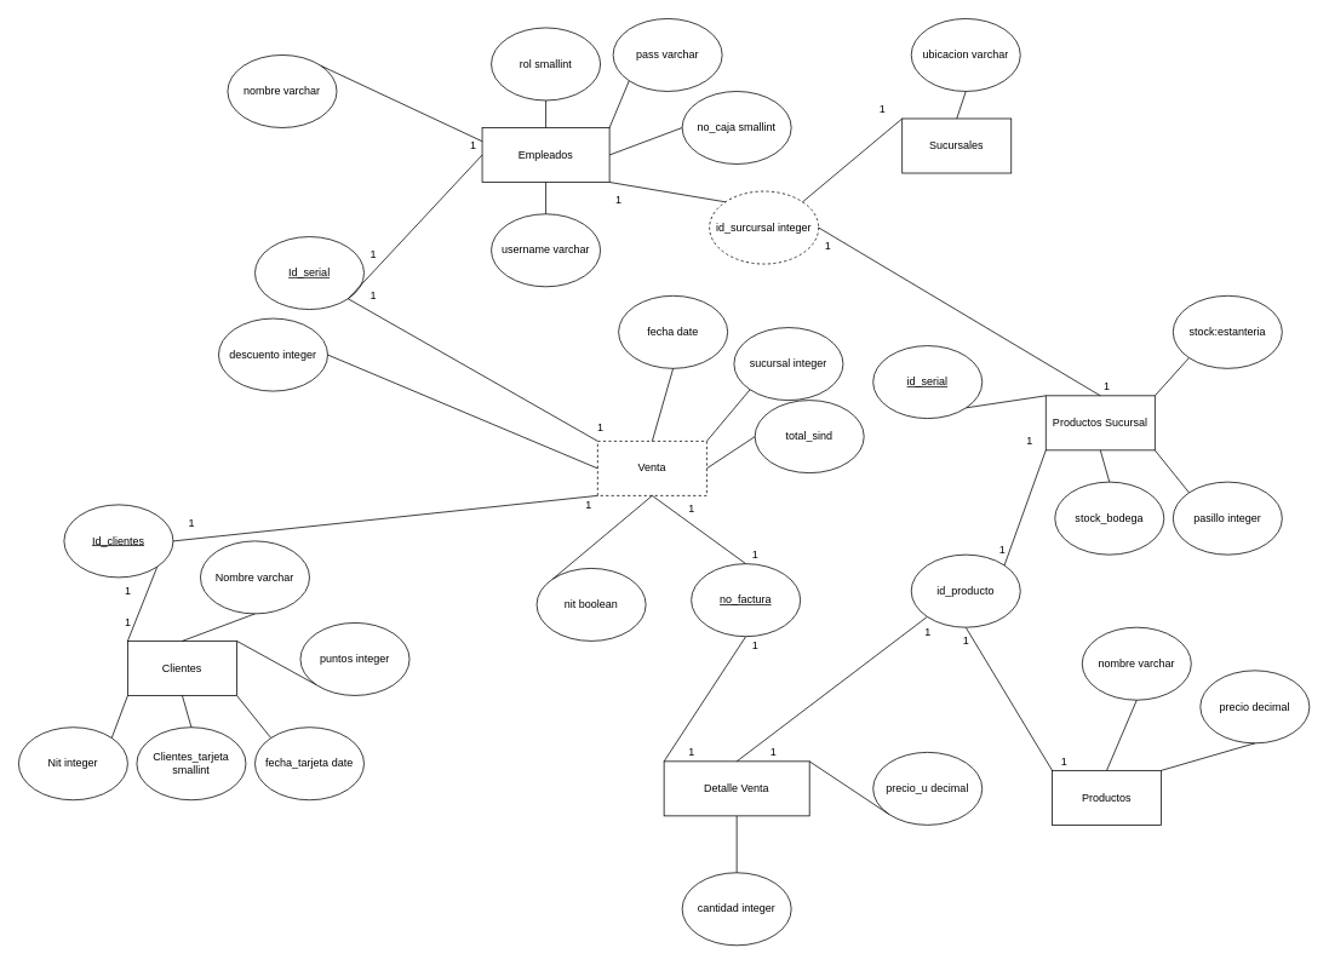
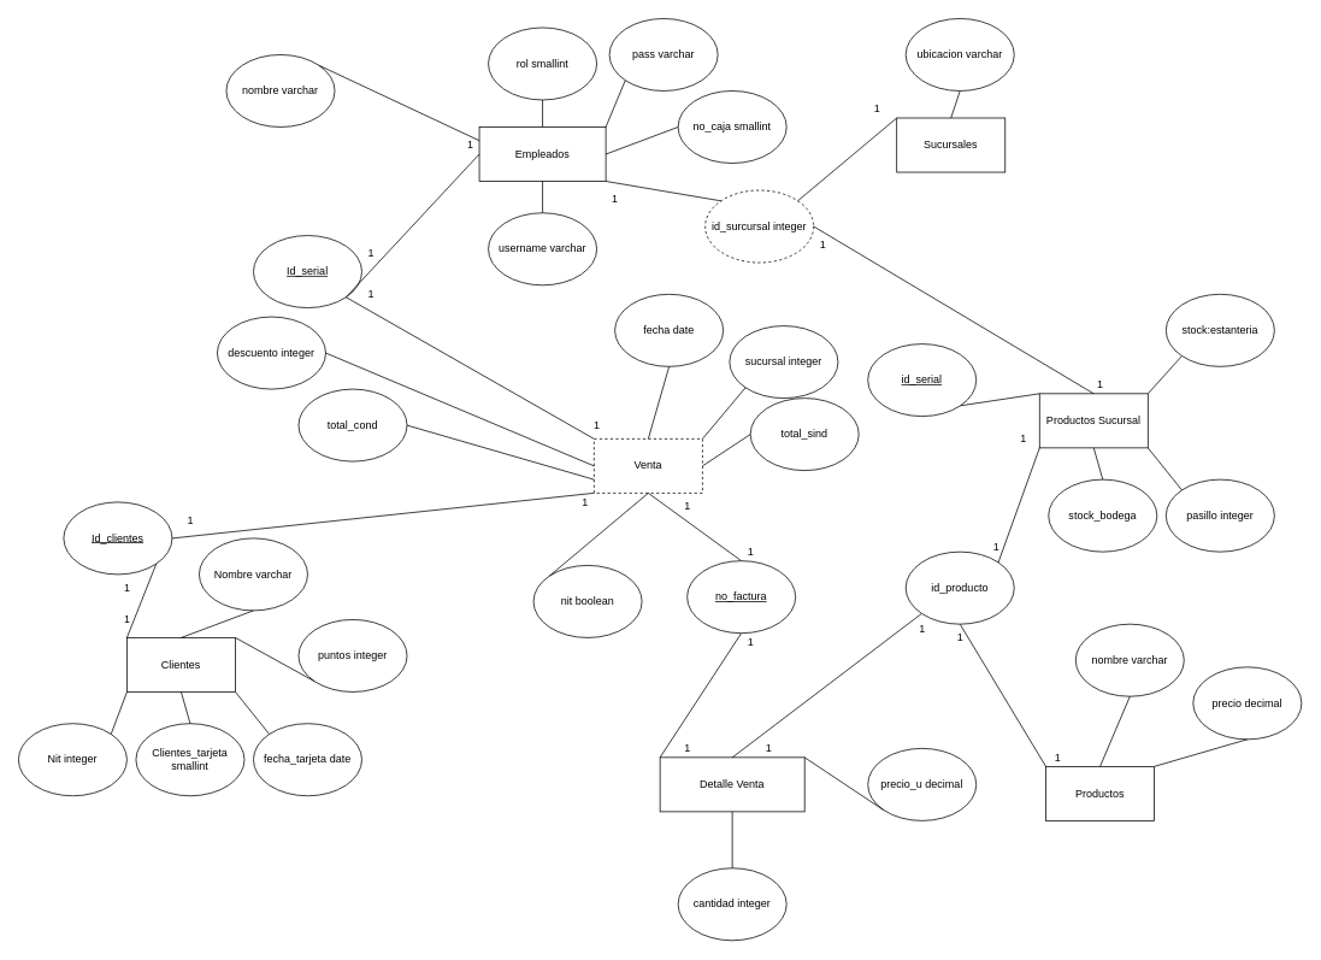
  <mxCell id="0" />
  <mxCell id="1" parent="0" />
  <mxCell id="2" value="Clientes" style="rounded=0;whiteSpace=wrap;html=1;" parent="1" vertex="1"><mxGeometry x="140" y="705" width="120" height="60" as="geometry" /></mxCell>
  <mxCell id="3" value="&lt;u&gt;Id_clientes&lt;/u&gt;" style="ellipse;whiteSpace=wrap;html=1;" parent="1" vertex="1"><mxGeometry x="70" y="555" width="120" height="80" as="geometry" /></mxCell>
  <mxCell id="4" value="" style="endArrow=none;html=1;rounded=0;entryX=1;entryY=1;entryDx=0;entryDy=0;exitX=0;exitY=0;exitDx=0;exitDy=0;" parent="1" source="2" target="3" edge="1"><mxGeometry width="50" height="50" relative="1" as="geometry"><mxPoint x="120" y="695" as="sourcePoint" /><mxPoint x="170" y="645" as="targetPoint" /></mxGeometry></mxCell>
  <mxCell id="5" value="Nit integer" style="ellipse;whiteSpace=wrap;html=1;" parent="1" vertex="1"><mxGeometry x="20" y="800" width="120" height="80" as="geometry" /></mxCell>
  <mxCell id="6" value="" style="endArrow=none;html=1;rounded=0;entryX=0;entryY=1;entryDx=0;entryDy=0;exitX=1;exitY=0;exitDx=0;exitDy=0;" parent="1" source="5" target="2" edge="1"><mxGeometry width="50" height="50" relative="1" as="geometry"><mxPoint x="170" y="815" as="sourcePoint" /><mxPoint x="170" y="825" as="targetPoint" /></mxGeometry></mxCell>
  <mxCell id="7" value="Clientes_tarjeta smallint" style="ellipse;whiteSpace=wrap;html=1;" parent="1" vertex="1"><mxGeometry x="150" y="800" width="120" height="80" as="geometry" /></mxCell>
  <mxCell id="8" value="Nombre varchar" style="ellipse;whiteSpace=wrap;html=1;" parent="1" vertex="1"><mxGeometry x="220" y="595" width="120" height="80" as="geometry" /></mxCell>
  <mxCell id="9" value="" style="endArrow=none;html=1;rounded=0;entryX=0.5;entryY=1;entryDx=0;entryDy=0;exitX=0.5;exitY=0;exitDx=0;exitDy=0;" parent="1" source="2" target="8" edge="1"><mxGeometry width="50" height="50" relative="1" as="geometry"><mxPoint x="220" y="695" as="sourcePoint" /><mxPoint x="190" y="745" as="targetPoint" /></mxGeometry></mxCell>
  <mxCell id="10" value="" style="endArrow=none;html=1;rounded=0;entryX=0.5;entryY=1;entryDx=0;entryDy=0;exitX=0.5;exitY=0;exitDx=0;exitDy=0;" parent="1" source="7" target="2" edge="1"><mxGeometry width="50" height="50" relative="1" as="geometry"><mxPoint x="210" y="795" as="sourcePoint" /><mxPoint x="230" y="775" as="targetPoint" /></mxGeometry></mxCell>
  <mxCell id="11" value="puntos integer" style="ellipse;whiteSpace=wrap;html=1;" parent="1" vertex="1"><mxGeometry x="330" y="685" width="120" height="80" as="geometry" /></mxCell>
  <mxCell id="12" value="fecha_tarjeta date" style="ellipse;whiteSpace=wrap;html=1;" parent="1" vertex="1"><mxGeometry x="280" y="800" width="120" height="80" as="geometry" /></mxCell>
  <mxCell id="13" value="" style="endArrow=none;html=1;rounded=0;entryX=1;entryY=1;entryDx=0;entryDy=0;exitX=0;exitY=0;exitDx=0;exitDy=0;" parent="1" source="12" target="2" edge="1"><mxGeometry width="50" height="50" relative="1" as="geometry"><mxPoint x="290" y="812" as="sourcePoint" /><mxPoint x="308" y="765" as="targetPoint" /></mxGeometry></mxCell>
  <mxCell id="14" value="" style="endArrow=none;html=1;rounded=0;entryX=0;entryY=1;entryDx=0;entryDy=0;exitX=1;exitY=0;exitDx=0;exitDy=0;" parent="1" source="2" target="11" edge="1"><mxGeometry width="50" height="50" relative="1" as="geometry"><mxPoint x="150" y="715" as="sourcePoint" /><mxPoint x="132" y="673" as="targetPoint" /></mxGeometry></mxCell>
  <mxCell id="15" value="Detalle Venta" style="rounded=0;whiteSpace=wrap;html=1;" parent="1" vertex="1"><mxGeometry x="730" y="837.5" width="160" height="60" as="geometry" /></mxCell>
  <mxCell id="16" value="" style="endArrow=none;html=1;rounded=0;entryX=0.5;entryY=1;entryDx=0;entryDy=0;exitX=0;exitY=0;exitDx=0;exitDy=0;" parent="1" source="15" target="78" edge="1"><mxGeometry width="50" height="50" relative="1" as="geometry"><mxPoint x="650" y="827.5" as="sourcePoint" /><mxPoint x="652.426" y="775.784" as="targetPoint" /></mxGeometry></mxCell>
  <mxCell id="17" value="cantidad integer" style="ellipse;whiteSpace=wrap;html=1;" parent="1" vertex="1"><mxGeometry x="750" y="960" width="120" height="80" as="geometry" /></mxCell>
  <mxCell id="18" value="" style="endArrow=none;html=1;rounded=0;entryX=0;entryY=1;entryDx=0;entryDy=0;exitX=0.5;exitY=0;exitDx=0;exitDy=0;" parent="1" source="15" target="50" edge="1"><mxGeometry width="50" height="50" relative="1" as="geometry"><mxPoint x="750" y="827.5" as="sourcePoint" /><mxPoint x="950" y="775" as="targetPoint" /></mxGeometry></mxCell>
  <mxCell id="19" value="" style="endArrow=none;html=1;rounded=0;entryX=0.5;entryY=1;entryDx=0;entryDy=0;exitX=0.5;exitY=0;exitDx=0;exitDy=0;" parent="1" source="17" target="15" edge="1"><mxGeometry width="50" height="50" relative="1" as="geometry"><mxPoint x="480" y="912.5" as="sourcePoint" /><mxPoint x="500" y="892.5" as="targetPoint" /></mxGeometry></mxCell>
  <mxCell id="20" value="precio_u decimal" style="ellipse;whiteSpace=wrap;html=1;" parent="1" vertex="1"><mxGeometry x="960" y="827.5" width="120" height="80" as="geometry" /></mxCell>
  <mxCell id="21" value="" style="endArrow=none;html=1;rounded=0;entryX=0;entryY=1;entryDx=0;entryDy=0;exitX=1;exitY=0;exitDx=0;exitDy=0;" parent="1" source="15" target="20" edge="1"><mxGeometry width="50" height="50" relative="1" as="geometry"><mxPoint x="680" y="847.5" as="sourcePoint" /><mxPoint x="662" y="805.5" as="targetPoint" /></mxGeometry></mxCell>
  <mxCell id="22" value="Empleados" style="rounded=0;whiteSpace=wrap;html=1;" parent="1" vertex="1"><mxGeometry x="530" y="140" width="140" height="60" as="geometry" /></mxCell>
  <mxCell id="23" value="&lt;u&gt;Id_serial&lt;/u&gt;" style="ellipse;whiteSpace=wrap;html=1;" parent="1" vertex="1"><mxGeometry x="280" y="260" width="120" height="80" as="geometry" /></mxCell>
  <mxCell id="24" value="" style="endArrow=none;html=1;rounded=0;entryX=1;entryY=1;entryDx=0;entryDy=0;exitX=0;exitY=0.5;exitDx=0;exitDy=0;" parent="1" source="22" target="23" edge="1"><mxGeometry width="50" height="50" relative="1" as="geometry"><mxPoint x="510" y="130" as="sourcePoint" /><mxPoint x="560" y="80" as="targetPoint" /></mxGeometry></mxCell>
  <mxCell id="25" value="nombre varchar" style="ellipse;whiteSpace=wrap;html=1;" parent="1" vertex="1"><mxGeometry x="250" y="60" width="120" height="80" as="geometry" /></mxCell>
  <mxCell id="26" value="" style="endArrow=none;html=1;rounded=0;entryX=0;entryY=0.25;entryDx=0;entryDy=0;exitX=1;exitY=0;exitDx=0;exitDy=0;" parent="1" source="25" target="22" edge="1"><mxGeometry width="50" height="50" relative="1" as="geometry"><mxPoint x="560" y="250" as="sourcePoint" /><mxPoint x="560" y="260" as="targetPoint" /></mxGeometry></mxCell>
  <mxCell id="27" value="username varchar" style="ellipse;whiteSpace=wrap;html=1;" parent="1" vertex="1"><mxGeometry x="540" y="235" width="120" height="80" as="geometry" /></mxCell>
  <mxCell id="28" value="rol smallint" style="ellipse;whiteSpace=wrap;html=1;" parent="1" vertex="1"><mxGeometry x="540" y="30" width="120" height="80" as="geometry" /></mxCell>
  <mxCell id="29" value="" style="endArrow=none;html=1;rounded=0;entryX=0.5;entryY=1;entryDx=0;entryDy=0;exitX=0.5;exitY=0;exitDx=0;exitDy=0;" parent="1" source="22" target="28" edge="1"><mxGeometry width="50" height="50" relative="1" as="geometry"><mxPoint x="610" y="130" as="sourcePoint" /><mxPoint x="580" y="180" as="targetPoint" /></mxGeometry></mxCell>
  <mxCell id="30" value="" style="endArrow=none;html=1;rounded=0;entryX=0.5;entryY=1;entryDx=0;entryDy=0;exitX=0.5;exitY=0;exitDx=0;exitDy=0;" parent="1" source="27" target="22" edge="1"><mxGeometry width="50" height="50" relative="1" as="geometry"><mxPoint x="600" y="230" as="sourcePoint" /><mxPoint x="620" y="210" as="targetPoint" /></mxGeometry></mxCell>
  <mxCell id="31" value="pass varchar" style="ellipse;whiteSpace=wrap;html=1;" parent="1" vertex="1"><mxGeometry x="674" y="20" width="120" height="80" as="geometry" /></mxCell>
  <mxCell id="32" value="id_surcursal integer" style="ellipse;whiteSpace=wrap;html=1;dashed=1;" parent="1" vertex="1"><mxGeometry x="780" y="210" width="120" height="80" as="geometry" /></mxCell>
  <mxCell id="33" value="" style="endArrow=none;html=1;rounded=0;entryX=1;entryY=1;entryDx=0;entryDy=0;exitX=0;exitY=0;exitDx=0;exitDy=0;" parent="1" source="32" target="22" edge="1"><mxGeometry width="50" height="50" relative="1" as="geometry"><mxPoint x="680" y="247" as="sourcePoint" /><mxPoint x="698" y="200" as="targetPoint" /></mxGeometry></mxCell>
  <mxCell id="34" value="" style="endArrow=none;html=1;rounded=0;entryX=0;entryY=1;entryDx=0;entryDy=0;exitX=1;exitY=0;exitDx=0;exitDy=0;" parent="1" source="22" target="31" edge="1"><mxGeometry width="50" height="50" relative="1" as="geometry"><mxPoint x="540" y="150" as="sourcePoint" /><mxPoint x="522" y="108" as="targetPoint" /></mxGeometry></mxCell>
  <mxCell id="35" value="no_caja smallint" style="ellipse;whiteSpace=wrap;html=1;" parent="1" vertex="1"><mxGeometry x="750" y="100" width="120" height="80" as="geometry" /></mxCell>
  <mxCell id="36" value="" style="endArrow=none;html=1;rounded=0;entryX=0;entryY=0.5;entryDx=0;entryDy=0;exitX=1;exitY=0.5;exitDx=0;exitDy=0;" parent="1" source="22" target="35" edge="1"><mxGeometry width="50" height="50" relative="1" as="geometry"><mxPoint x="590" y="260" as="sourcePoint" /><mxPoint x="640" y="210" as="targetPoint" /></mxGeometry></mxCell>
  <mxCell id="37" value="Productos" style="rounded=0;whiteSpace=wrap;html=1;" parent="1" vertex="1"><mxGeometry x="1157" y="847.5" width="120" height="60" as="geometry" /></mxCell>
  <mxCell id="38" value="" style="endArrow=none;html=1;rounded=0;entryX=0.5;entryY=1;entryDx=0;entryDy=0;exitX=0;exitY=0;exitDx=0;exitDy=0;" parent="1" source="37" target="50" edge="1"><mxGeometry width="50" height="50" relative="1" as="geometry"><mxPoint x="1190" y="827.5" as="sourcePoint" /><mxPoint x="1162.426" y="693.284" as="targetPoint" /></mxGeometry></mxCell>
  <mxCell id="39" value="nombre varchar" style="ellipse;whiteSpace=wrap;html=1;" parent="1" vertex="1"><mxGeometry x="1190" y="690" width="120" height="80" as="geometry" /></mxCell>
  <mxCell id="40" value="" style="endArrow=none;html=1;rounded=0;entryX=0.5;entryY=1;entryDx=0;entryDy=0;exitX=0.5;exitY=0;exitDx=0;exitDy=0;" parent="1" source="37" target="39" edge="1"><mxGeometry width="50" height="50" relative="1" as="geometry"><mxPoint x="1290" y="827.5" as="sourcePoint" /><mxPoint x="1260" y="877.5" as="targetPoint" /></mxGeometry></mxCell>
  <mxCell id="41" value="precio decimal" style="ellipse;whiteSpace=wrap;html=1;" parent="1" vertex="1"><mxGeometry x="1320" y="737.5" width="120" height="80" as="geometry" /></mxCell>
  <mxCell id="42" value="" style="endArrow=none;html=1;rounded=0;entryX=0.5;entryY=1;entryDx=0;entryDy=0;exitX=1;exitY=0;exitDx=0;exitDy=0;" parent="1" source="37" target="41" edge="1"><mxGeometry width="50" height="50" relative="1" as="geometry"><mxPoint x="1220" y="847.5" as="sourcePoint" /><mxPoint x="1202" y="805.5" as="targetPoint" /></mxGeometry></mxCell>
  <mxCell id="43" value="Sucursales" style="rounded=0;whiteSpace=wrap;html=1;" parent="1" vertex="1"><mxGeometry x="992" y="130" width="120" height="60" as="geometry" /></mxCell>
  <mxCell id="44" value="" style="endArrow=none;html=1;rounded=0;entryX=1;entryY=0;entryDx=0;entryDy=0;exitX=0;exitY=0;exitDx=0;exitDy=0;" parent="1" source="43" target="32" edge="1"><mxGeometry width="50" height="50" relative="1" as="geometry"><mxPoint x="972" y="120" as="sourcePoint" /><mxPoint x="974.426" y="88.284" as="targetPoint" /></mxGeometry></mxCell>
  <mxCell id="45" value="ubicacion varchar" style="ellipse;whiteSpace=wrap;html=1;" parent="1" vertex="1"><mxGeometry x="1002" y="20" width="120" height="80" as="geometry" /></mxCell>
  <mxCell id="46" value="" style="endArrow=none;html=1;rounded=0;entryX=0.5;entryY=1;entryDx=0;entryDy=0;exitX=0.5;exitY=0;exitDx=0;exitDy=0;" parent="1" source="43" target="45" edge="1"><mxGeometry width="50" height="50" relative="1" as="geometry"><mxPoint x="1072" y="120" as="sourcePoint" /><mxPoint x="1042" y="170" as="targetPoint" /></mxGeometry></mxCell>
  <mxCell id="47" value="Productos Sucursal" style="rounded=0;whiteSpace=wrap;html=1;" parent="1" vertex="1"><mxGeometry x="1150" y="435" width="120" height="60" as="geometry" /></mxCell>
  <mxCell id="48" value="&lt;u&gt;id_serial&lt;/u&gt;" style="ellipse;whiteSpace=wrap;html=1;" parent="1" vertex="1"><mxGeometry x="960" y="380" width="120" height="80" as="geometry" /></mxCell>
  <mxCell id="49" value="" style="endArrow=none;html=1;rounded=0;entryX=1;entryY=1;entryDx=0;entryDy=0;exitX=0;exitY=0;exitDx=0;exitDy=0;" parent="1" source="47" target="48" edge="1"><mxGeometry width="50" height="50" relative="1" as="geometry"><mxPoint x="1130" y="425" as="sourcePoint" /><mxPoint x="1180" y="375" as="targetPoint" /></mxGeometry></mxCell>
  <mxCell id="50" value="id_producto" style="ellipse;whiteSpace=wrap;html=1;" parent="1" vertex="1"><mxGeometry x="1002" y="610" width="120" height="80" as="geometry" /></mxCell>
  <mxCell id="51" value="" style="endArrow=none;html=1;rounded=0;entryX=0;entryY=1;entryDx=0;entryDy=0;exitX=1;exitY=0;exitDx=0;exitDy=0;" parent="1" source="50" target="47" edge="1"><mxGeometry width="50" height="50" relative="1" as="geometry"><mxPoint x="1180" y="545" as="sourcePoint" /><mxPoint x="1180" y="555" as="targetPoint" /></mxGeometry></mxCell>
  <mxCell id="52" value="stock_bodega" style="ellipse;whiteSpace=wrap;html=1;" parent="1" vertex="1"><mxGeometry x="1160" y="530" width="120" height="80" as="geometry" /></mxCell>
  <mxCell id="53" value="" style="endArrow=none;html=1;rounded=0;entryX=1;entryY=0.5;entryDx=0;entryDy=0;exitX=0.5;exitY=0;exitDx=0;exitDy=0;" parent="1" source="47" target="32" edge="1"><mxGeometry width="50" height="50" relative="1" as="geometry"><mxPoint x="1230" y="425" as="sourcePoint" /><mxPoint x="1220" y="405" as="targetPoint" /></mxGeometry></mxCell>
  <mxCell id="54" value="" style="endArrow=none;html=1;rounded=0;entryX=0.5;entryY=1;entryDx=0;entryDy=0;exitX=0.5;exitY=0;exitDx=0;exitDy=0;" parent="1" source="52" target="47" edge="1"><mxGeometry width="50" height="50" relative="1" as="geometry"><mxPoint x="1220" y="525" as="sourcePoint" /><mxPoint x="1240" y="505" as="targetPoint" /></mxGeometry></mxCell>
  <mxCell id="55" value="stock:estanteria" style="ellipse;whiteSpace=wrap;html=1;" parent="1" vertex="1"><mxGeometry x="1290" y="325" width="120" height="80" as="geometry" /></mxCell>
  <mxCell id="56" value="pasillo integer" style="ellipse;whiteSpace=wrap;html=1;" parent="1" vertex="1"><mxGeometry x="1290" y="530" width="120" height="80" as="geometry" /></mxCell>
  <mxCell id="57" value="" style="endArrow=none;html=1;rounded=0;entryX=1;entryY=1;entryDx=0;entryDy=0;exitX=0;exitY=0;exitDx=0;exitDy=0;" parent="1" source="56" target="47" edge="1"><mxGeometry width="50" height="50" relative="1" as="geometry"><mxPoint x="1300" y="542" as="sourcePoint" /><mxPoint x="1318" y="495" as="targetPoint" /></mxGeometry></mxCell>
  <mxCell id="58" value="" style="endArrow=none;html=1;rounded=0;entryX=0;entryY=1;entryDx=0;entryDy=0;exitX=1;exitY=0;exitDx=0;exitDy=0;" parent="1" source="47" target="55" edge="1"><mxGeometry width="50" height="50" relative="1" as="geometry"><mxPoint x="1160" y="445" as="sourcePoint" /><mxPoint x="1142" y="403" as="targetPoint" /></mxGeometry></mxCell>
  <mxCell id="59" value="Venta" style="rounded=0;whiteSpace=wrap;html=1;dashed=1;" parent="1" vertex="1"><mxGeometry x="657" y="485" width="120" height="60" as="geometry" /></mxCell>
  <mxCell id="60" value="" style="endArrow=none;html=1;rounded=0;entryX=1;entryY=1;entryDx=0;entryDy=0;exitX=0;exitY=0;exitDx=0;exitDy=0;" parent="1" source="59" target="23" edge="1"><mxGeometry width="50" height="50" relative="1" as="geometry"><mxPoint x="637" y="475" as="sourcePoint" /><mxPoint x="602.426" y="428.284" as="targetPoint" /></mxGeometry></mxCell>
  <mxCell id="61" value="fecha date" style="ellipse;whiteSpace=wrap;html=1;" parent="1" vertex="1"><mxGeometry x="680" y="325" width="120" height="80" as="geometry" /></mxCell>
  <mxCell id="62" value="" style="endArrow=none;html=1;rounded=0;entryX=0.5;entryY=1;entryDx=0;entryDy=0;exitX=0.5;exitY=0;exitDx=0;exitDy=0;" parent="1" source="59" target="61" edge="1"><mxGeometry width="50" height="50" relative="1" as="geometry"><mxPoint x="737" y="475" as="sourcePoint" /><mxPoint x="707" y="525" as="targetPoint" /></mxGeometry></mxCell>
  <mxCell id="63" value="" style="endArrow=none;html=1;rounded=0;entryX=0.5;entryY=1;entryDx=0;entryDy=0;exitX=0.5;exitY=0;exitDx=0;exitDy=0;" parent="1" source="78" target="59" edge="1"><mxGeometry width="50" height="50" relative="1" as="geometry"><mxPoint x="700" y="625" as="sourcePoint" /><mxPoint x="747" y="555" as="targetPoint" /></mxGeometry></mxCell>
  <mxCell id="64" value="sucursal integer" style="ellipse;whiteSpace=wrap;html=1;" parent="1" vertex="1"><mxGeometry x="807" y="360" width="120" height="80" as="geometry" /></mxCell>
  <mxCell id="65" value="nit boolean" style="ellipse;whiteSpace=wrap;html=1;" parent="1" vertex="1"><mxGeometry x="590" y="625" width="120" height="80" as="geometry" /></mxCell>
  <mxCell id="66" value="" style="endArrow=none;html=1;rounded=0;entryX=0.5;entryY=1;entryDx=0;entryDy=0;exitX=0;exitY=0;exitDx=0;exitDy=0;" parent="1" source="65" target="59" edge="1"><mxGeometry width="50" height="50" relative="1" as="geometry"><mxPoint x="807" y="592" as="sourcePoint" /><mxPoint x="825" y="545" as="targetPoint" /></mxGeometry></mxCell>
  <mxCell id="67" value="" style="endArrow=none;html=1;rounded=0;entryX=0;entryY=1;entryDx=0;entryDy=0;exitX=1;exitY=0;exitDx=0;exitDy=0;" parent="1" source="59" target="64" edge="1"><mxGeometry width="50" height="50" relative="1" as="geometry"><mxPoint x="667" y="495" as="sourcePoint" /><mxPoint x="649" y="453" as="targetPoint" /></mxGeometry></mxCell>
  <mxCell id="68" value="total_sind" style="ellipse;whiteSpace=wrap;html=1;" parent="1" vertex="1"><mxGeometry x="830" y="440" width="120" height="80" as="geometry" /></mxCell>
  <mxCell id="69" value="" style="endArrow=none;html=1;rounded=0;entryX=0;entryY=0.5;entryDx=0;entryDy=0;exitX=1;exitY=0.5;exitDx=0;exitDy=0;" parent="1" source="59" target="68" edge="1"><mxGeometry width="50" height="50" relative="1" as="geometry"><mxPoint x="800" y="565" as="sourcePoint" /><mxPoint x="850" y="515" as="targetPoint" /></mxGeometry></mxCell>
  <mxCell id="70" value="descuento integer" style="ellipse;whiteSpace=wrap;html=1;" parent="1" vertex="1"><mxGeometry x="240" y="350" width="120" height="80" as="geometry" /></mxCell>
  <mxCell id="71" value="" style="endArrow=none;html=1;rounded=0;entryX=0;entryY=0.5;entryDx=0;entryDy=0;exitX=1;exitY=0.5;exitDx=0;exitDy=0;" parent="1" source="70" target="59" edge="1"><mxGeometry width="50" height="50" relative="1" as="geometry"><mxPoint x="630" y="565" as="sourcePoint" /><mxPoint x="680" y="515" as="targetPoint" /></mxGeometry></mxCell>
+ <mxCell id="72" value="total_cond" style="ellipse;whiteSpace=wrap;html=1;" parent="1" vertex="1"><mxGeometry x="330" y="430" width="120" height="80" as="geometry" /></mxCell>
+ <mxCell id="73" value="" style="endArrow=none;html=1;rounded=0;exitX=0;exitY=0.75;exitDx=0;exitDy=0;entryX=1;entryY=0.5;entryDx=0;entryDy=0;" parent="1" source="59" target="72" edge="1"><mxGeometry width="50" height="50" relative="1" as="geometry"><mxPoint x="630" y="565" as="sourcePoint" /><mxPoint x="600" y="565" as="targetPoint" /></mxGeometry></mxCell>
  <mxCell id="74" value="1" style="text;html=1;align=center;verticalAlign=middle;resizable=0;points=[];autosize=1;" vertex="1" parent="1"><mxGeometry x="960" y="110" width="20" height="20" as="geometry" /></mxCell>
  <mxCell id="75" value="1" style="text;html=1;align=center;verticalAlign=middle;resizable=0;points=[];autosize=1;" vertex="1" parent="1"><mxGeometry x="670" y="210" width="20" height="20" as="geometry" /></mxCell>
  <mxCell id="76" value="1" style="text;html=1;align=center;verticalAlign=middle;resizable=0;points=[];autosize=1;" vertex="1" parent="1"><mxGeometry x="650" y="460" width="20" height="20" as="geometry" /></mxCell>
  <mxCell id="77" value="1" style="text;html=1;align=center;verticalAlign=middle;resizable=0;points=[];autosize=1;" vertex="1" parent="1"><mxGeometry x="510" y="150" width="20" height="20" as="geometry" /></mxCell>
  <mxCell id="78" value="&lt;u&gt;no_factura&lt;/u&gt;" style="ellipse;whiteSpace=wrap;html=1;" vertex="1" parent="1"><mxGeometry x="760" y="620" width="120" height="80" as="geometry" /></mxCell>
  <mxCell id="79" value="" style="endArrow=none;html=1;exitX=1;exitY=0.5;exitDx=0;exitDy=0;entryX=0;entryY=1;entryDx=0;entryDy=0;" edge="1" parent="1" source="3" target="59"><mxGeometry width="50" height="50" relative="1" as="geometry"><mxPoint x="400" y="650" as="sourcePoint" /><mxPoint x="520" y="630" as="targetPoint" /></mxGeometry></mxCell>
  <mxCell id="80" value="1" style="text;html=1;align=center;verticalAlign=middle;resizable=0;points=[];autosize=1;" vertex="1" parent="1"><mxGeometry x="840" y="817.5" width="20" height="20" as="geometry" /></mxCell>
  <mxCell id="81" value="1" style="text;html=1;align=center;verticalAlign=middle;resizable=0;points=[];autosize=1;" vertex="1" parent="1"><mxGeometry x="130" y="675" width="20" height="20" as="geometry" /></mxCell>
  <mxCell id="82" value="1" style="text;html=1;align=center;verticalAlign=middle;resizable=0;points=[];autosize=1;" vertex="1" parent="1"><mxGeometry x="750" y="550" width="20" height="20" as="geometry" /></mxCell>
  <mxCell id="83" value="1" style="text;html=1;align=center;verticalAlign=middle;resizable=0;points=[];autosize=1;" vertex="1" parent="1"><mxGeometry x="750" y="817.5" width="20" height="20" as="geometry" /></mxCell>
  <mxCell id="84" value="1" style="text;html=1;align=center;verticalAlign=middle;resizable=0;points=[];autosize=1;" vertex="1" parent="1"><mxGeometry x="1207" y="415" width="20" height="20" as="geometry" /></mxCell>
  <mxCell id="85" value="1" style="text;html=1;align=center;verticalAlign=middle;resizable=0;points=[];autosize=1;" vertex="1" parent="1"><mxGeometry x="900" y="260" width="20" height="20" as="geometry" /></mxCell>
  <mxCell id="86" value="1" style="text;html=1;align=center;verticalAlign=middle;resizable=0;points=[];autosize=1;" vertex="1" parent="1"><mxGeometry x="1122" y="475" width="20" height="20" as="geometry" /></mxCell>
  <mxCell id="87" value="1" style="text;html=1;align=center;verticalAlign=middle;resizable=0;points=[];autosize=1;" vertex="1" parent="1"><mxGeometry x="1160" y="827.5" width="20" height="20" as="geometry" /></mxCell>
  <mxCell id="88" value="1" style="text;html=1;align=center;verticalAlign=middle;resizable=0;points=[];autosize=1;" vertex="1" parent="1"><mxGeometry x="1010" y="685" width="20" height="20" as="geometry" /></mxCell>
  <mxCell id="89" value="1" style="text;html=1;align=center;verticalAlign=middle;resizable=0;points=[];autosize=1;" vertex="1" parent="1"><mxGeometry x="1052" y="695" width="20" height="20" as="geometry" /></mxCell>
  <mxCell id="90" value="1" style="text;html=1;align=center;verticalAlign=middle;resizable=0;points=[];autosize=1;" vertex="1" parent="1"><mxGeometry x="1092" y="595" width="20" height="20" as="geometry" /></mxCell>
  <mxCell id="91" value="1" style="text;html=1;align=center;verticalAlign=middle;resizable=0;points=[];autosize=1;" vertex="1" parent="1"><mxGeometry x="130" y="640" width="20" height="20" as="geometry" /></mxCell>
  <mxCell id="92" value="1" style="text;html=1;align=center;verticalAlign=middle;resizable=0;points=[];autosize=1;" vertex="1" parent="1"><mxGeometry x="200" y="565" width="20" height="20" as="geometry" /></mxCell>
  <mxCell id="93" value="1" style="text;html=1;align=center;verticalAlign=middle;resizable=0;points=[];autosize=1;" vertex="1" parent="1"><mxGeometry x="637" y="545" width="20" height="20" as="geometry" /></mxCell>
  <mxCell id="94" value="1" style="text;html=1;align=center;verticalAlign=middle;resizable=0;points=[];autosize=1;" vertex="1" parent="1"><mxGeometry x="400" y="270" width="20" height="20" as="geometry" /></mxCell>
  <mxCell id="95" value="1" style="text;html=1;align=center;verticalAlign=middle;resizable=0;points=[];autosize=1;" vertex="1" parent="1"><mxGeometry x="400" y="315" width="20" height="20" as="geometry" /></mxCell>
  <mxCell id="96" value="1" style="text;html=1;align=center;verticalAlign=middle;resizable=0;points=[];autosize=1;" vertex="1" parent="1"><mxGeometry x="820" y="600" width="20" height="20" as="geometry" /></mxCell>
  <mxCell id="97" value="1" style="text;html=1;align=center;verticalAlign=middle;resizable=0;points=[];autosize=1;" vertex="1" parent="1"><mxGeometry x="820" y="700" width="20" height="20" as="geometry" /></mxCell>
